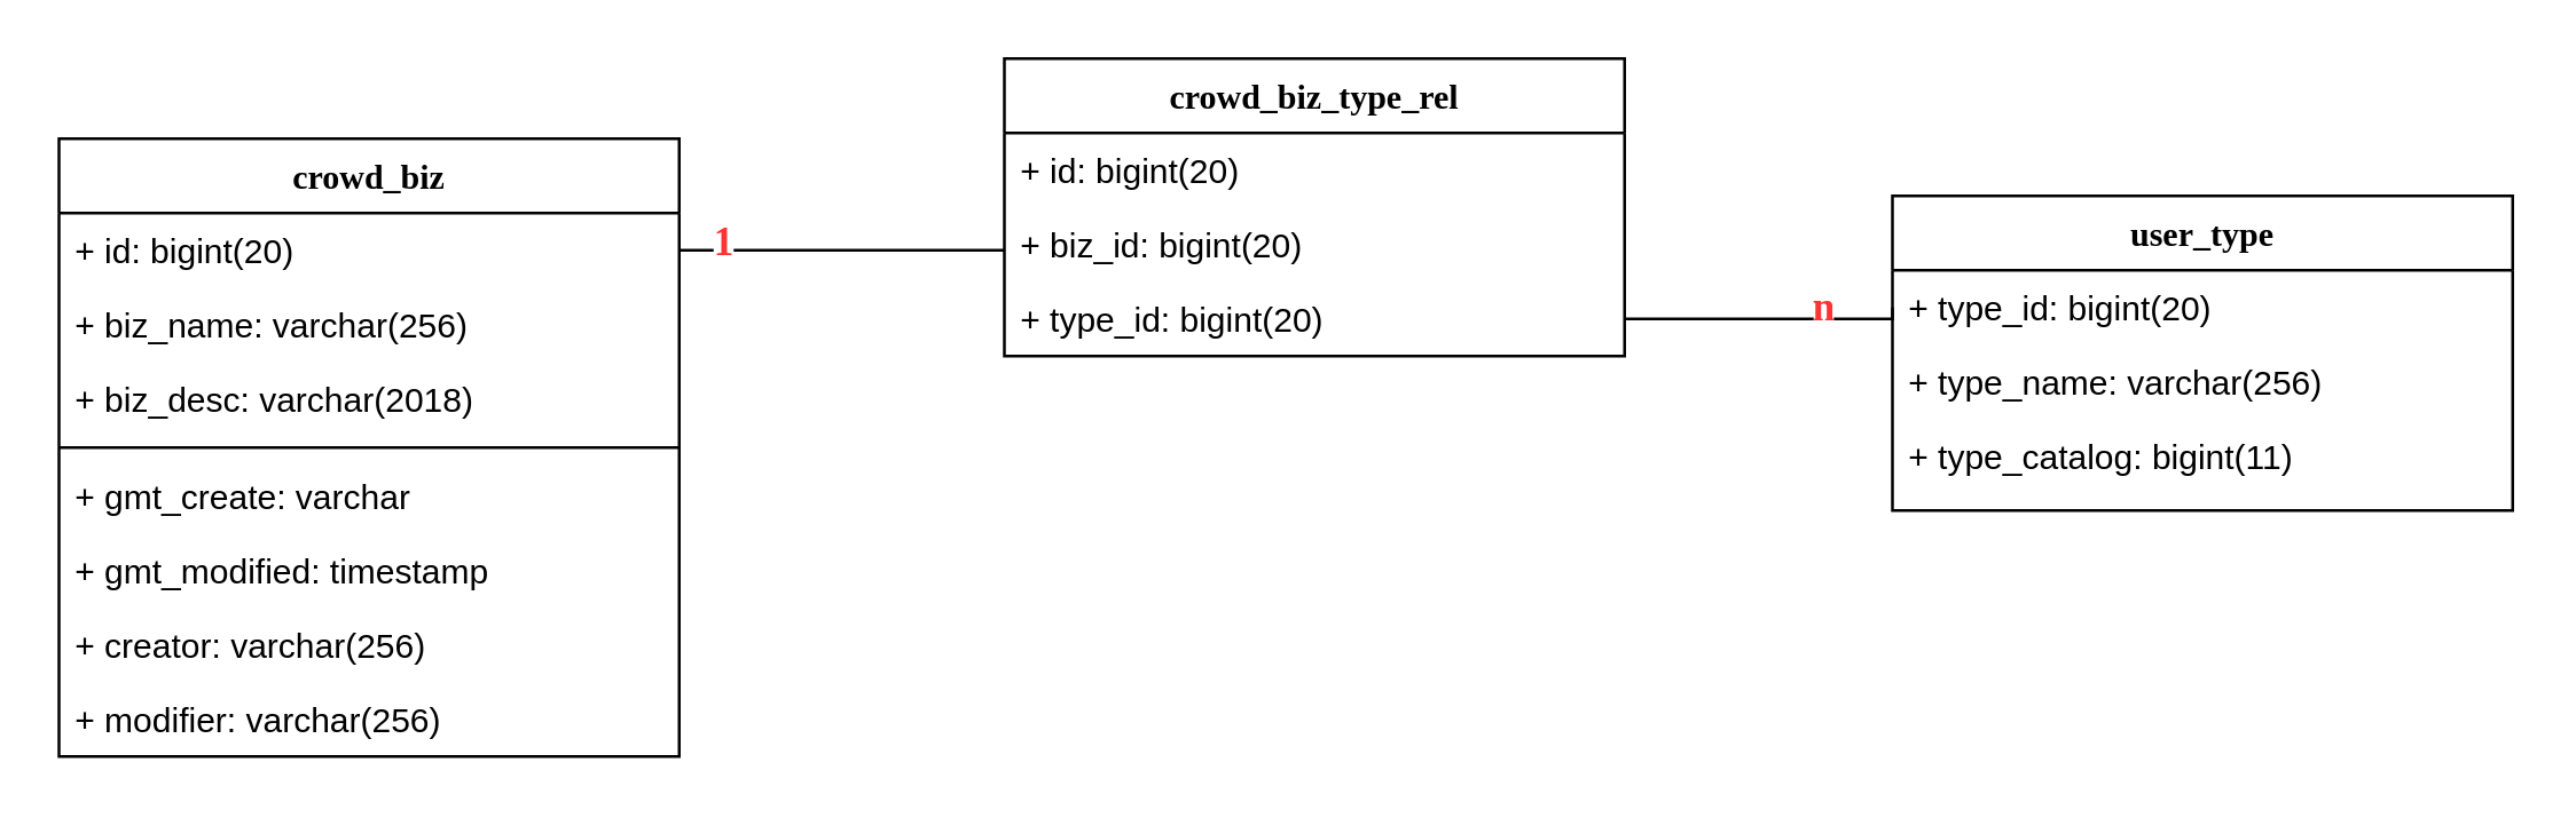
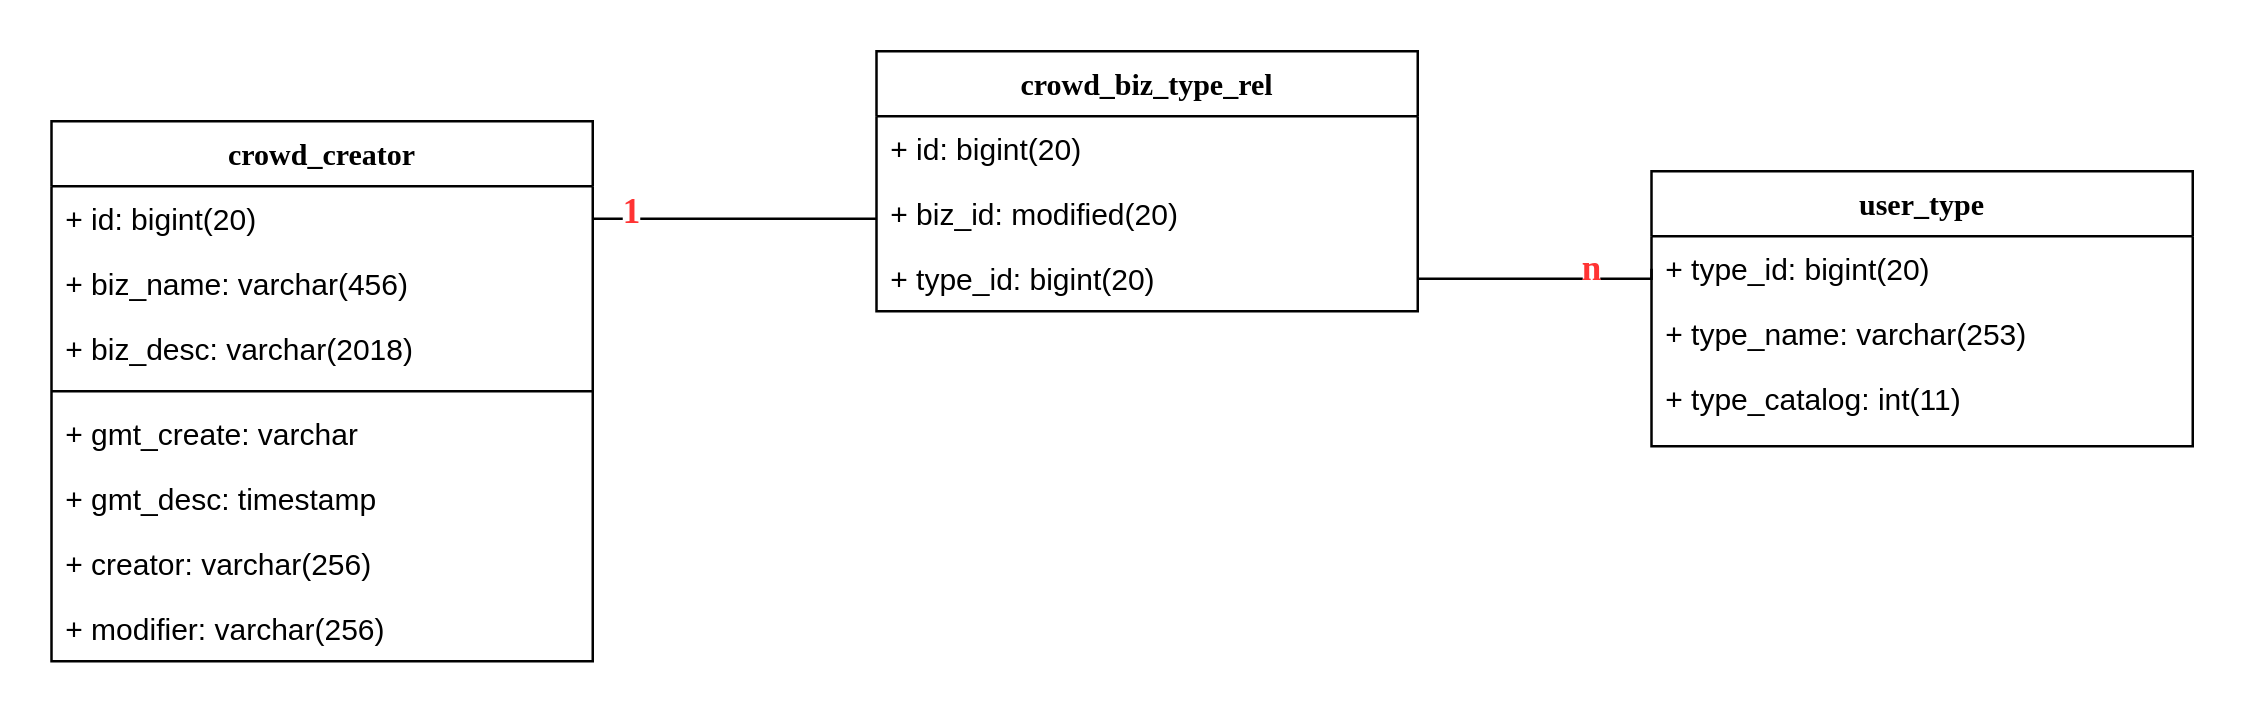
  <mxCell id="0" />
  <mxCell id="1" parent="0" />
- <mxCell id="2" value="crowd_biz" style="swimlane;html=1;fontStyle=1;align=center;verticalAlign=top;childLayout=stackLayout;horizontal=1;startSize=26;horizontalStack=0;resizeParent=1;resizeLast=0;collapsible=1;marginBottom=0;swimlaneFillColor=#ffffff;rounded=0;shadow=0;comic=0;labelBackgroundColor=none;strokeWidth=1;fillColor=none;fontFamily=Verdana;fontSize=12" vertex="1" parent="1"><mxGeometry x="20" y="48" width="216.5" height="216" as="geometry" /></mxCell>
+ <mxCell id="2" value="crowd_creator" style="swimlane;html=1;fontStyle=1;align=center;verticalAlign=top;childLayout=stackLayout;horizontal=1;startSize=26;horizontalStack=0;resizeParent=1;resizeLast=0;collapsible=1;marginBottom=0;swimlaneFillColor=#ffffff;rounded=0;shadow=0;comic=0;labelBackgroundColor=none;strokeWidth=1;fillColor=none;fontFamily=Verdana;fontSize=12" vertex="1" parent="1"><mxGeometry x="20" y="48" width="216.5" height="216" as="geometry" /></mxCell>
  <mxCell id="3" value="+ id: bigint(20)" style="text;html=1;strokeColor=none;fillColor=none;align=left;verticalAlign=top;spacingLeft=4;spacingRight=4;whiteSpace=wrap;overflow=hidden;rotatable=0;points=[[0,0.5],[1,0.5]];portConstraint=eastwest;" vertex="1" parent="2"><mxGeometry y="26" width="216.5" height="26" as="geometry" /></mxCell>
- <mxCell id="4" value="+ biz_name: varchar(256)" style="text;html=1;strokeColor=none;fillColor=none;align=left;verticalAlign=top;spacingLeft=4;spacingRight=4;whiteSpace=wrap;overflow=hidden;rotatable=0;points=[[0,0.5],[1,0.5]];portConstraint=eastwest;" vertex="1" parent="2"><mxGeometry y="52" width="216.5" height="26" as="geometry" /></mxCell>
+ <mxCell id="4" value="+ biz_name: varchar(456)" style="text;html=1;strokeColor=none;fillColor=none;align=left;verticalAlign=top;spacingLeft=4;spacingRight=4;whiteSpace=wrap;overflow=hidden;rotatable=0;points=[[0,0.5],[1,0.5]];portConstraint=eastwest;" vertex="1" parent="2"><mxGeometry y="52" width="216.5" height="26" as="geometry" /></mxCell>
  <mxCell id="5" value="+ biz_desc: varchar(2018)" style="text;html=1;strokeColor=none;fillColor=none;align=left;verticalAlign=top;spacingLeft=4;spacingRight=4;whiteSpace=wrap;overflow=hidden;rotatable=0;points=[[0,0.5],[1,0.5]];portConstraint=eastwest;" vertex="1" parent="2"><mxGeometry y="78" width="216.5" height="26" as="geometry" /></mxCell>
  <mxCell id="6" value="" style="line;html=1;strokeWidth=1;fillColor=none;align=left;verticalAlign=middle;spacingTop=-1;spacingLeft=3;spacingRight=3;rotatable=0;labelPosition=right;points=[];portConstraint=eastwest;" vertex="1" parent="2"><mxGeometry y="104" width="216.5" height="8" as="geometry" /></mxCell>
  <mxCell id="7" value="+ gmt_create: varchar" style="text;html=1;strokeColor=none;fillColor=none;align=left;verticalAlign=top;spacingLeft=4;spacingRight=4;whiteSpace=wrap;overflow=hidden;rotatable=0;points=[[0,0.5],[1,0.5]];portConstraint=eastwest;" vertex="1" parent="2"><mxGeometry y="112" width="216.5" height="26" as="geometry" /></mxCell>
- <mxCell id="8" value="+ gmt_modified: timestamp" style="text;html=1;strokeColor=none;fillColor=none;align=left;verticalAlign=top;spacingLeft=4;spacingRight=4;whiteSpace=wrap;overflow=hidden;rotatable=0;points=[[0,0.5],[1,0.5]];portConstraint=eastwest;" vertex="1" parent="2"><mxGeometry y="138" width="216.5" height="26" as="geometry" /></mxCell>
+ <mxCell id="8" value="+ gmt_desc: timestamp" style="text;html=1;strokeColor=none;fillColor=none;align=left;verticalAlign=top;spacingLeft=4;spacingRight=4;whiteSpace=wrap;overflow=hidden;rotatable=0;points=[[0,0.5],[1,0.5]];portConstraint=eastwest;" vertex="1" parent="2"><mxGeometry y="138" width="216.5" height="26" as="geometry" /></mxCell>
  <mxCell id="9" value="+ creator: varchar(256)" style="text;html=1;strokeColor=none;fillColor=none;align=left;verticalAlign=top;spacingLeft=4;spacingRight=4;whiteSpace=wrap;overflow=hidden;rotatable=0;points=[[0,0.5],[1,0.5]];portConstraint=eastwest;" vertex="1" parent="2"><mxGeometry y="164" width="216.5" height="26" as="geometry" /></mxCell>
  <mxCell id="10" value="+ modifier: varchar(256)" style="text;html=1;strokeColor=none;fillColor=none;align=left;verticalAlign=top;spacingLeft=4;spacingRight=4;whiteSpace=wrap;overflow=hidden;rotatable=0;points=[[0,0.5],[1,0.5]];portConstraint=eastwest;" vertex="1" parent="2"><mxGeometry y="190" width="216.5" height="26" as="geometry" /></mxCell>
  <mxCell id="11" style="edgeStyle=orthogonalEdgeStyle;rounded=0;html=1;labelBackgroundColor=none;startArrow=none;startFill=0;startSize=8;endArrow=none;endFill=0;endSize=16;fontFamily=Verdana;fontSize=12;exitX=0;exitY=0.5;exitDx=0;exitDy=0;entryX=1;entryY=0.5;entryDx=0;entryDy=0;" edge="1" parent="1" source="15" target="3"><mxGeometry relative="1" as="geometry"><Array as="points"><mxPoint x="380" y="87" /></Array><mxPoint x="470" y="118" as="sourcePoint" /><mxPoint x="260" y="128" as="targetPoint" /></mxGeometry></mxCell>
  <mxCell id="12" value="&lt;b&gt;&lt;font style=&quot;font-size: 14px&quot;&gt;1&lt;/font&gt;&lt;/b&gt;" style="text;html=1;resizable=0;points=[];align=center;verticalAlign=middle;labelBackgroundColor=#ffffff;fontSize=12;fontFamily=Verdana;fontColor=#FF3333;" vertex="1" connectable="0" parent="11"><mxGeometry x="0.892" y="-1" relative="1" as="geometry"><mxPoint x="5" y="-2" as="offset" /></mxGeometry></mxCell>
  <mxCell id="13" value="crowd_biz_type_rel" style="swimlane;html=1;fontStyle=1;align=center;verticalAlign=top;childLayout=stackLayout;horizontal=1;startSize=26;horizontalStack=0;resizeParent=1;resizeLast=0;collapsible=1;marginBottom=0;swimlaneFillColor=#ffffff;rounded=0;shadow=0;comic=0;labelBackgroundColor=none;strokeWidth=1;fillColor=none;fontFamily=Verdana;fontSize=12" vertex="1" parent="1"><mxGeometry x="350" y="20" width="216.5" height="104" as="geometry" /></mxCell>
  <mxCell id="14" value="+ id: bigint(20)" style="text;html=1;strokeColor=none;fillColor=none;align=left;verticalAlign=top;spacingLeft=4;spacingRight=4;whiteSpace=wrap;overflow=hidden;rotatable=0;points=[[0,0.5],[1,0.5]];portConstraint=eastwest;" vertex="1" parent="13"><mxGeometry y="26" width="216.5" height="26" as="geometry" /></mxCell>
- <mxCell id="15" value="+ biz_id: bigint(20)" style="text;html=1;strokeColor=none;fillColor=none;align=left;verticalAlign=top;spacingLeft=4;spacingRight=4;whiteSpace=wrap;overflow=hidden;rotatable=0;points=[[0,0.5],[1,0.5]];portConstraint=eastwest;" vertex="1" parent="13"><mxGeometry y="52" width="216.5" height="26" as="geometry" /></mxCell>
+ <mxCell id="15" value="+ biz_id: modified(20)" style="text;html=1;strokeColor=none;fillColor=none;align=left;verticalAlign=top;spacingLeft=4;spacingRight=4;whiteSpace=wrap;overflow=hidden;rotatable=0;points=[[0,0.5],[1,0.5]];portConstraint=eastwest;" vertex="1" parent="13"><mxGeometry y="52" width="216.5" height="26" as="geometry" /></mxCell>
  <mxCell id="16" value="+ type_id: bigint(20)" style="text;html=1;strokeColor=none;fillColor=none;align=left;verticalAlign=top;spacingLeft=4;spacingRight=4;whiteSpace=wrap;overflow=hidden;rotatable=0;points=[[0,0.5],[1,0.5]];portConstraint=eastwest;" vertex="1" parent="13"><mxGeometry y="78" width="216.5" height="26" as="geometry" /></mxCell>
  <mxCell id="17" value="user_type" style="swimlane;html=1;fontStyle=1;align=center;verticalAlign=top;childLayout=stackLayout;horizontal=1;startSize=26;horizontalStack=0;resizeParent=1;resizeLast=0;collapsible=1;marginBottom=0;swimlaneFillColor=#ffffff;rounded=0;shadow=0;comic=0;labelBackgroundColor=none;strokeWidth=1;fillColor=none;fontFamily=Verdana;fontSize=12" vertex="1" parent="1"><mxGeometry x="660" y="68" width="216.5" height="110" as="geometry" /></mxCell>
  <mxCell id="18" value="+ type_id: bigint(20)" style="text;html=1;strokeColor=none;fillColor=none;align=left;verticalAlign=top;spacingLeft=4;spacingRight=4;whiteSpace=wrap;overflow=hidden;rotatable=0;points=[[0,0.5],[1,0.5]];portConstraint=eastwest;" vertex="1" parent="17"><mxGeometry y="26" width="216.5" height="26" as="geometry" /></mxCell>
- <mxCell id="19" value="+ type_name: varchar(256)" style="text;html=1;strokeColor=none;fillColor=none;align=left;verticalAlign=top;spacingLeft=4;spacingRight=4;whiteSpace=wrap;overflow=hidden;rotatable=0;points=[[0,0.5],[1,0.5]];portConstraint=eastwest;" vertex="1" parent="17"><mxGeometry y="52" width="216.5" height="26" as="geometry" /></mxCell>
- <mxCell id="20" value="+ type_catalog: bigint(11)" style="text;html=1;strokeColor=none;fillColor=none;align=left;verticalAlign=top;spacingLeft=4;spacingRight=4;whiteSpace=wrap;overflow=hidden;rotatable=0;points=[[0,0.5],[1,0.5]];portConstraint=eastwest;" vertex="1" parent="17"><mxGeometry y="78" width="216.5" height="26" as="geometry" /></mxCell>
+ <mxCell id="19" value="+ type_name: varchar(253)" style="text;html=1;strokeColor=none;fillColor=none;align=left;verticalAlign=top;spacingLeft=4;spacingRight=4;whiteSpace=wrap;overflow=hidden;rotatable=0;points=[[0,0.5],[1,0.5]];portConstraint=eastwest;" vertex="1" parent="17"><mxGeometry y="52" width="216.5" height="26" as="geometry" /></mxCell>
+ <mxCell id="20" value="+ type_catalog: int(11)" style="text;html=1;strokeColor=none;fillColor=none;align=left;verticalAlign=top;spacingLeft=4;spacingRight=4;whiteSpace=wrap;overflow=hidden;rotatable=0;points=[[0,0.5],[1,0.5]];portConstraint=eastwest;" vertex="1" parent="17"><mxGeometry y="78" width="216.5" height="26" as="geometry" /></mxCell>
  <mxCell id="21" style="edgeStyle=orthogonalEdgeStyle;rounded=0;html=1;labelBackgroundColor=none;startArrow=none;startFill=0;startSize=8;endArrow=none;endFill=0;endSize=16;fontFamily=Verdana;fontSize=12;exitX=0;exitY=0.5;exitDx=0;exitDy=0;entryX=1;entryY=0.5;entryDx=0;entryDy=0;" edge="1" parent="1" source="18" target="16"><mxGeometry relative="1" as="geometry"><Array as="points"><mxPoint x="660" y="111" /></Array><mxPoint x="693.5" y="148" as="sourcePoint" /><mxPoint x="550" y="150" as="targetPoint" /></mxGeometry></mxCell>
  <mxCell id="22" value="&lt;b&gt;&lt;font style=&quot;font-size: 14px&quot;&gt;n&lt;/font&gt;&lt;/b&gt;" style="text;html=1;resizable=0;points=[];align=center;verticalAlign=middle;labelBackgroundColor=#ffffff;fontSize=12;fontFamily=Verdana;fontColor=#FF3333;" vertex="1" connectable="0" parent="21"><mxGeometry x="0.892" y="-1" relative="1" as="geometry"><mxPoint x="63" y="-3" as="offset" /></mxGeometry></mxCell>
